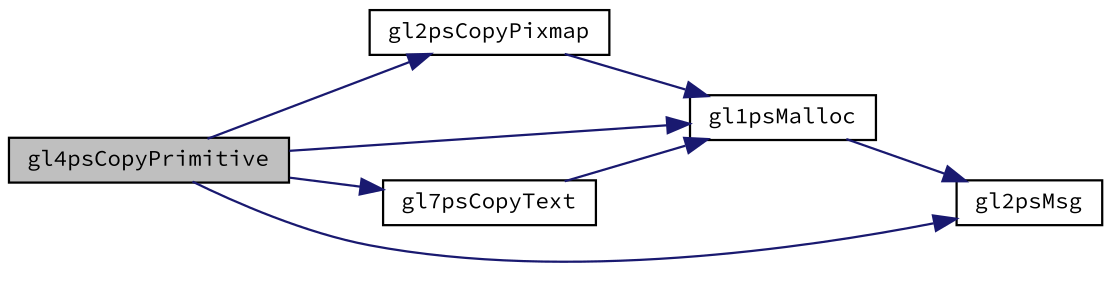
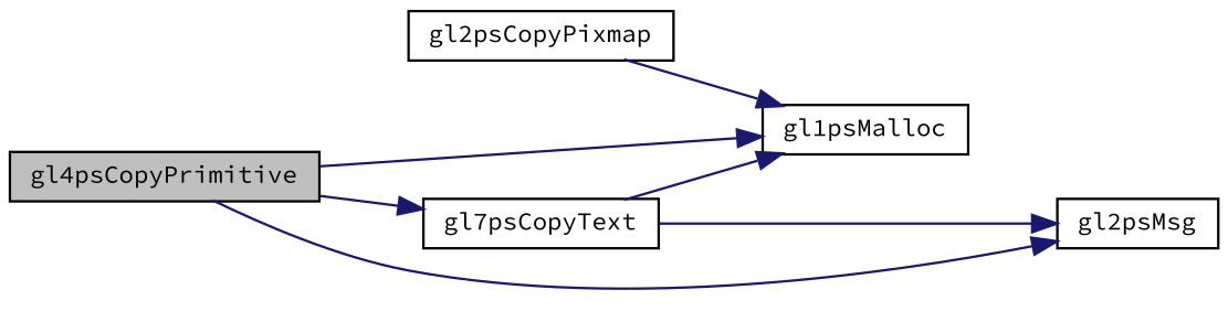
  digraph {
    fontname="Source Code Pro"
    rankdir=LR
    node [color=black fillcolor=white fontname="Source Code Pro" fontsize=10 shape=record style=filled]
    edge [color=midnightblue fontname="Source Code Pro" fontsize=10 labelfontname=FreeSans labelfontsize=10 style=solid]
    n1 [fillcolor=grey75 fontcolor=black height=0.2 label=gl4psCopyPrimitive width=0.4]
    n2 [height=0.2 label=gl2psCopyPixmap width=0.4]
    n3 [height=0.2 label=gl1psMalloc width=0.4]
    n4 [height=0.2 label=gl2psMsg width=0.4]
    n5 [height=0.2 label=gl7psCopyText width=0.4]
-   n1 -> n2
    n1 -> n3
    n1 -> n4
    n1 -> n5
    n2 -> n3
-   n3 -> n4
+   n5 -> n4
    n5 -> n3
  }
